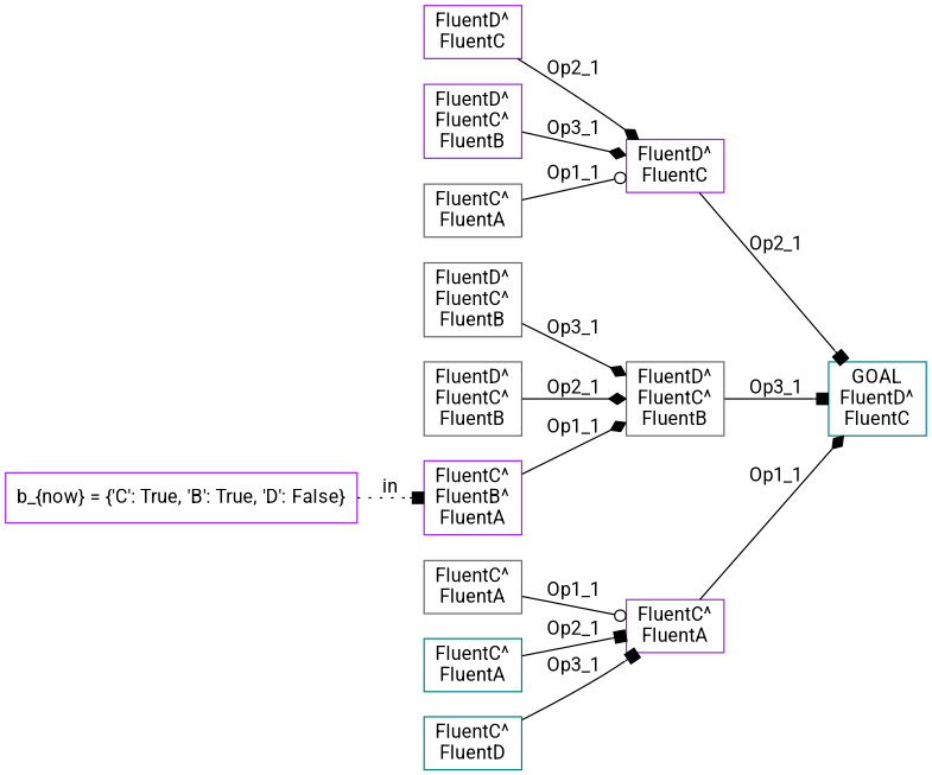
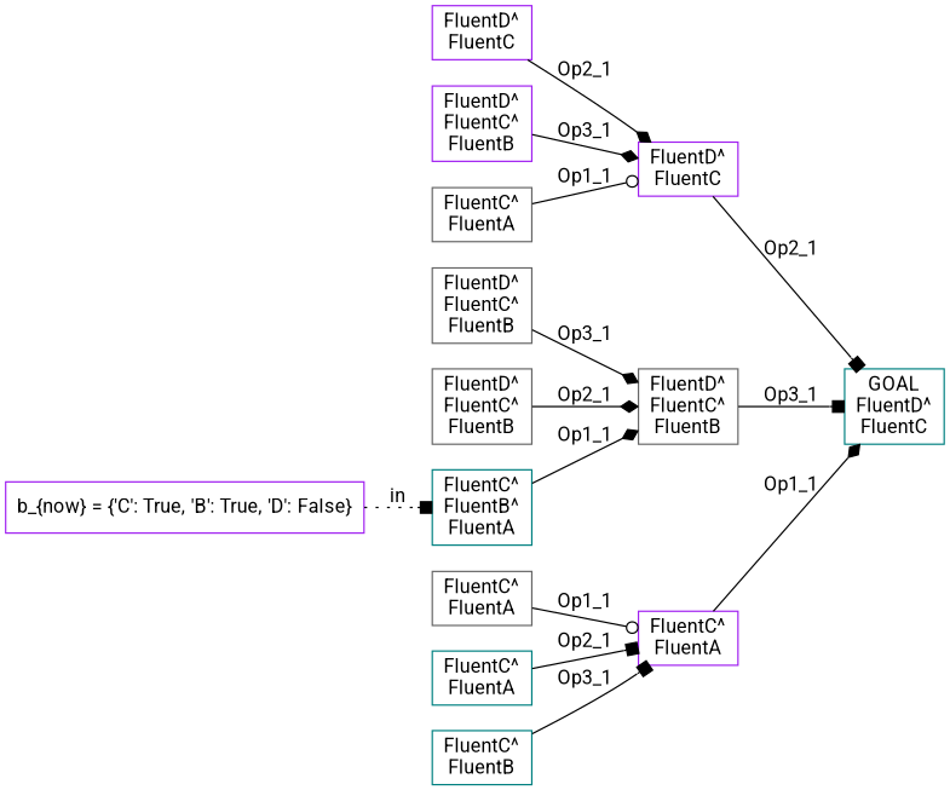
  digraph {
    fontname=Roboto
    rankdir=LR
    node [color=purple fontname=Roboto shape=box]
    edge [arrowhead=diamond fontname=Roboto]
    n1 [color=teal label="GOAL\nFluentD^\nFluentC"]
    n2 [label="FluentD^\nFluentC"]
    n3 [color=gray40 label="FluentD^\nFluentC^\nFluentB"]
    n4 [label="FluentC^\nFluentA"]
    n5 [label="FluentD^\nFluentC"]
    n6 [label="FluentD^\nFluentC^\nFluentB"]
    n7 [color=gray40 label="FluentC^\nFluentA"]
    n8 [color=gray40 label="FluentD^\nFluentC^\nFluentB"]
    n9 [color=gray40 label="FluentD^\nFluentC^\nFluentB"]
-   n10 [label="FluentC^\nFluentB^\nFluentA"]
+   n10 [color=teal label="FluentC^\nFluentB^\nFluentA"]
    n11 [color=gray40 label="FluentC^\nFluentA"]
    n12 [color=teal label="FluentC^\nFluentA"]
-   n13 [color=teal label="FluentC^\nFluentD"]
+   n13 [color=teal label="FluentC^\nFluentB"]
    n14 [label="b_{now} = {'C': True, 'B': True, 'D': False}"]
    n2 -> n1 [arrowhead=box label=Op2_1]
    n3 -> n1 [arrowhead=box label=Op3_1]
    n4 -> n1 [label=Op1_1]
    n5 -> n2 [label=Op2_1]
    n6 -> n2 [label=Op3_1]
    n7 -> n2 [arrowhead=odot label=Op1_1]
    n8 -> n3 [label=Op3_1]
    n9 -> n3 [label=Op2_1]
    n10 -> n3 [label=Op1_1]
    n11 -> n4 [arrowhead=odot label=Op1_1]
    n12 -> n4 [arrowhead=box label=Op2_1]
    n13 -> n4 [arrowhead=box label=Op3_1]
    n14 -> n10 [arrowhead=box label=in style=dotted]
  }
